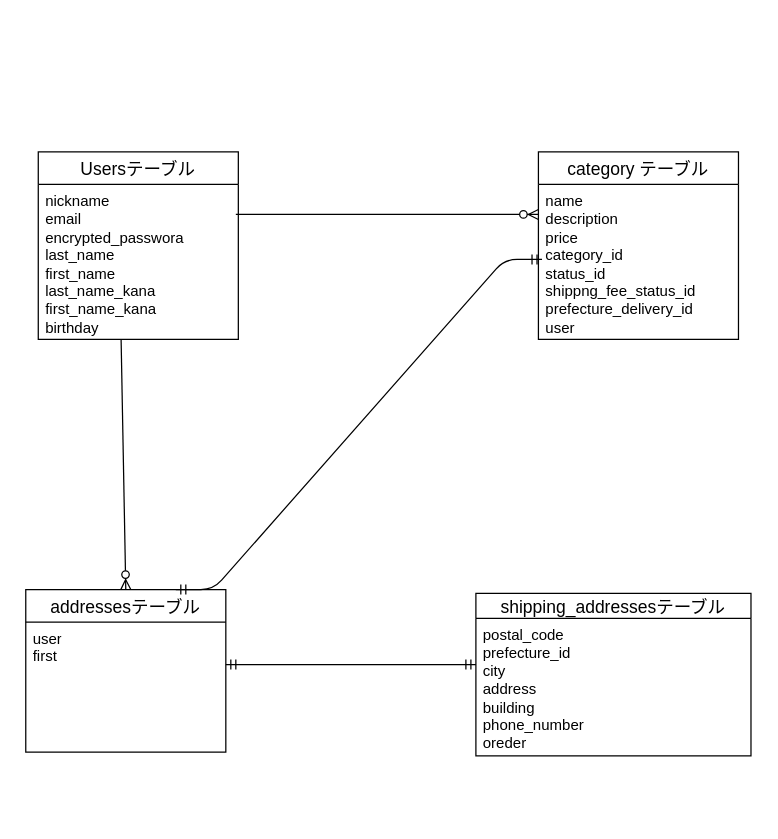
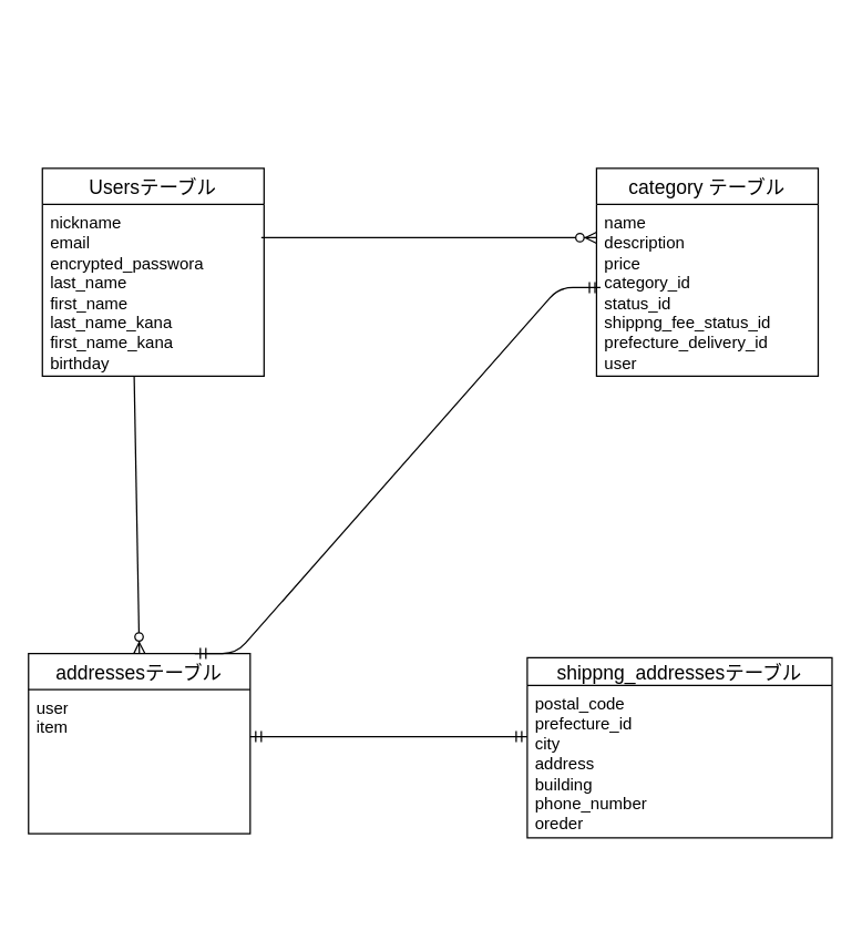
  <mxCell id="0" />
  <mxCell id="1" parent="0" />
  <mxCell id="2" value="Usersテーブル" style="swimlane;fontStyle=0;childLayout=stackLayout;horizontal=1;startSize=26;horizontalStack=0;resizeParent=1;resizeParentMax=0;resizeLast=0;collapsible=1;marginBottom=0;align=center;fontSize=14;" vertex="1" parent="1"><mxGeometry x="30" y="121" width="160" height="150" as="geometry"><mxRectangle x="140" y="50" width="60" height="30" as="alternateBounds" /></mxGeometry></mxCell>
  <mxCell id="3" value="nickname&lt;div&gt;email&lt;/div&gt;&lt;div&gt;encrypted_passwora&lt;/div&gt;&lt;div&gt;last_name&lt;/div&gt;&lt;div&gt;first_name&lt;/div&gt;&lt;div&gt;last_name_kana&lt;/div&gt;&lt;div&gt;first_name_kana&lt;/div&gt;&lt;div&gt;birthday&lt;/div&gt;&lt;div&gt;&lt;br&gt;&lt;/div&gt;" style="text;strokeColor=none;fillColor=none;spacingLeft=4;spacingRight=4;overflow=hidden;rotatable=0;points=[[0,0.5],[1,0.5]];portConstraint=eastwest;fontSize=12;whiteSpace=wrap;html=1;" vertex="1" parent="2"><mxGeometry y="26" width="160" height="124" as="geometry" /></mxCell>
  <mxCell id="4" value="addressesテーブル" style="swimlane;fontStyle=0;childLayout=stackLayout;horizontal=1;startSize=26;horizontalStack=0;resizeParent=1;resizeParentMax=0;resizeLast=0;collapsible=1;marginBottom=0;align=center;fontSize=14;" vertex="1" parent="1"><mxGeometry x="20" y="471" width="160" height="130" as="geometry" /></mxCell>
- <mxCell id="5" value="user&lt;div&gt;first&lt;/div&gt;&lt;div&gt;&lt;br&gt;&lt;/div&gt;" style="text;strokeColor=none;fillColor=none;spacingLeft=4;spacingRight=4;overflow=hidden;rotatable=0;points=[[0,0.5],[1,0.5]];portConstraint=eastwest;fontSize=12;whiteSpace=wrap;html=1;" vertex="1" parent="4"><mxGeometry y="26" width="160" height="104" as="geometry" /></mxCell>
- <mxCell id="6" value="shipping_addressesテーブル" style="swimlane;fontStyle=0;childLayout=stackLayout;horizontal=1;startSize=20;horizontalStack=0;resizeParent=1;resizeParentMax=0;resizeLast=0;collapsible=1;marginBottom=0;align=center;fontSize=14;" vertex="1" parent="1"><mxGeometry x="380" y="474" width="220" height="130" as="geometry" /></mxCell>
+ <mxCell id="5" value="user&lt;div&gt;item&lt;/div&gt;&lt;div&gt;&lt;br&gt;&lt;/div&gt;" style="text;strokeColor=none;fillColor=none;spacingLeft=4;spacingRight=4;overflow=hidden;rotatable=0;points=[[0,0.5],[1,0.5]];portConstraint=eastwest;fontSize=12;whiteSpace=wrap;html=1;" vertex="1" parent="4"><mxGeometry y="26" width="160" height="104" as="geometry" /></mxCell>
+ <mxCell id="6" value="shippng_addressesテーブル" style="swimlane;fontStyle=0;childLayout=stackLayout;horizontal=1;startSize=20;horizontalStack=0;resizeParent=1;resizeParentMax=0;resizeLast=0;collapsible=1;marginBottom=0;align=center;fontSize=14;" vertex="1" parent="1"><mxGeometry x="380" y="474" width="220" height="130" as="geometry" /></mxCell>
  <mxCell id="7" value="postal_code&lt;div&gt;prefecture_id&lt;/div&gt;&lt;div&gt;city&lt;/div&gt;&lt;div&gt;address&lt;/div&gt;&lt;div&gt;building&lt;/div&gt;&lt;div&gt;phone_number&lt;/div&gt;&lt;div&gt;oreder&lt;/div&gt;" style="text;strokeColor=none;fillColor=none;spacingLeft=4;spacingRight=4;overflow=hidden;rotatable=0;points=[[0,0.5],[1,0.5]];portConstraint=eastwest;fontSize=12;whiteSpace=wrap;html=1;" vertex="1" parent="6"><mxGeometry y="20" width="220" height="110" as="geometry" /></mxCell>
  <mxCell id="8" value="" style="edgeStyle=entityRelationEdgeStyle;fontSize=12;html=1;endArrow=ERzeroToMany;endFill=1;exitX=1;exitY=0.5;exitDx=0;exitDy=0;" edge="1" parent="1"><mxGeometry width="100" height="100" relative="1" as="geometry"><mxPoint x="188" y="171" as="sourcePoint" /><mxPoint x="430" y="171" as="targetPoint" /><Array as="points"><mxPoint x="218" y="20" /><mxPoint x="308" y="188.89" /><mxPoint x="418" y="168.89" /><mxPoint x="308" y="188.89" /><mxPoint x="318" y="190" /></Array></mxGeometry></mxCell>
  <mxCell id="9" value="" style="edgeStyle=entityRelationEdgeStyle;fontSize=12;html=1;endArrow=ERmandOne;startArrow=ERmandOne;entryX=0;entryY=0.233;entryDx=0;entryDy=0;entryPerimeter=0;" edge="1" parent="1"><mxGeometry width="100" height="100" relative="1" as="geometry"><mxPoint x="180" y="531" as="sourcePoint" /><mxPoint x="380" y="530.99" as="targetPoint" /><Array as="points"><mxPoint x="140" y="548.5" /><mxPoint x="170" y="648.5" /><mxPoint x="280" y="488.5" /><mxPoint x="210" y="608.5" /></Array></mxGeometry></mxCell>
  <mxCell id="10" value="" style="edgeStyle=entityRelationEdgeStyle;fontSize=12;html=1;endArrow=ERmandOne;startArrow=ERmandOne;entryX=0.018;entryY=1;entryDx=0;entryDy=0;entryPerimeter=0;" edge="1" parent="1"><mxGeometry width="100" height="100" relative="1" as="geometry"><mxPoint x="140" y="471" as="sourcePoint" /><mxPoint x="432.88" y="207" as="targetPoint" /></mxGeometry></mxCell>
  <mxCell id="11" value="" style="fontSize=12;html=1;endArrow=ERzeroToMany;endFill=1;entryX=0.5;entryY=0;entryDx=0;entryDy=0;" edge="1" parent="1" target="4"><mxGeometry width="100" height="100" relative="1" as="geometry"><mxPoint x="96.25" y="271" as="sourcePoint" /><mxPoint x="103.75" y="491" as="targetPoint" /><Array as="points" /></mxGeometry></mxCell>
  <mxCell id="12" value="category テーブル" style="swimlane;fontStyle=0;childLayout=stackLayout;horizontal=1;startSize=26;horizontalStack=0;resizeParent=1;resizeParentMax=0;resizeLast=0;collapsible=1;marginBottom=0;align=center;fontSize=14;" vertex="1" parent="1"><mxGeometry x="430" y="121" width="160" height="150" as="geometry" /></mxCell>
  <mxCell id="13" value="name&lt;div&gt;description&lt;/div&gt;&lt;div&gt;price&lt;/div&gt;&lt;div&gt;category_id&lt;/div&gt;&lt;div&gt;status_id&lt;/div&gt;&lt;div&gt;shippng_fee_status_id&lt;/div&gt;&lt;div&gt;prefecture_delivery_id&lt;/div&gt;&lt;div&gt;user&lt;/div&gt;&lt;div&gt;&lt;br&gt;&lt;/div&gt;" style="text;strokeColor=none;fillColor=none;spacingLeft=4;spacingRight=4;overflow=hidden;rotatable=0;points=[[0,0.5],[1,0.5]];portConstraint=eastwest;fontSize=12;whiteSpace=wrap;html=1;" vertex="1" parent="12"><mxGeometry y="26" width="160" height="124" as="geometry" /></mxCell>
